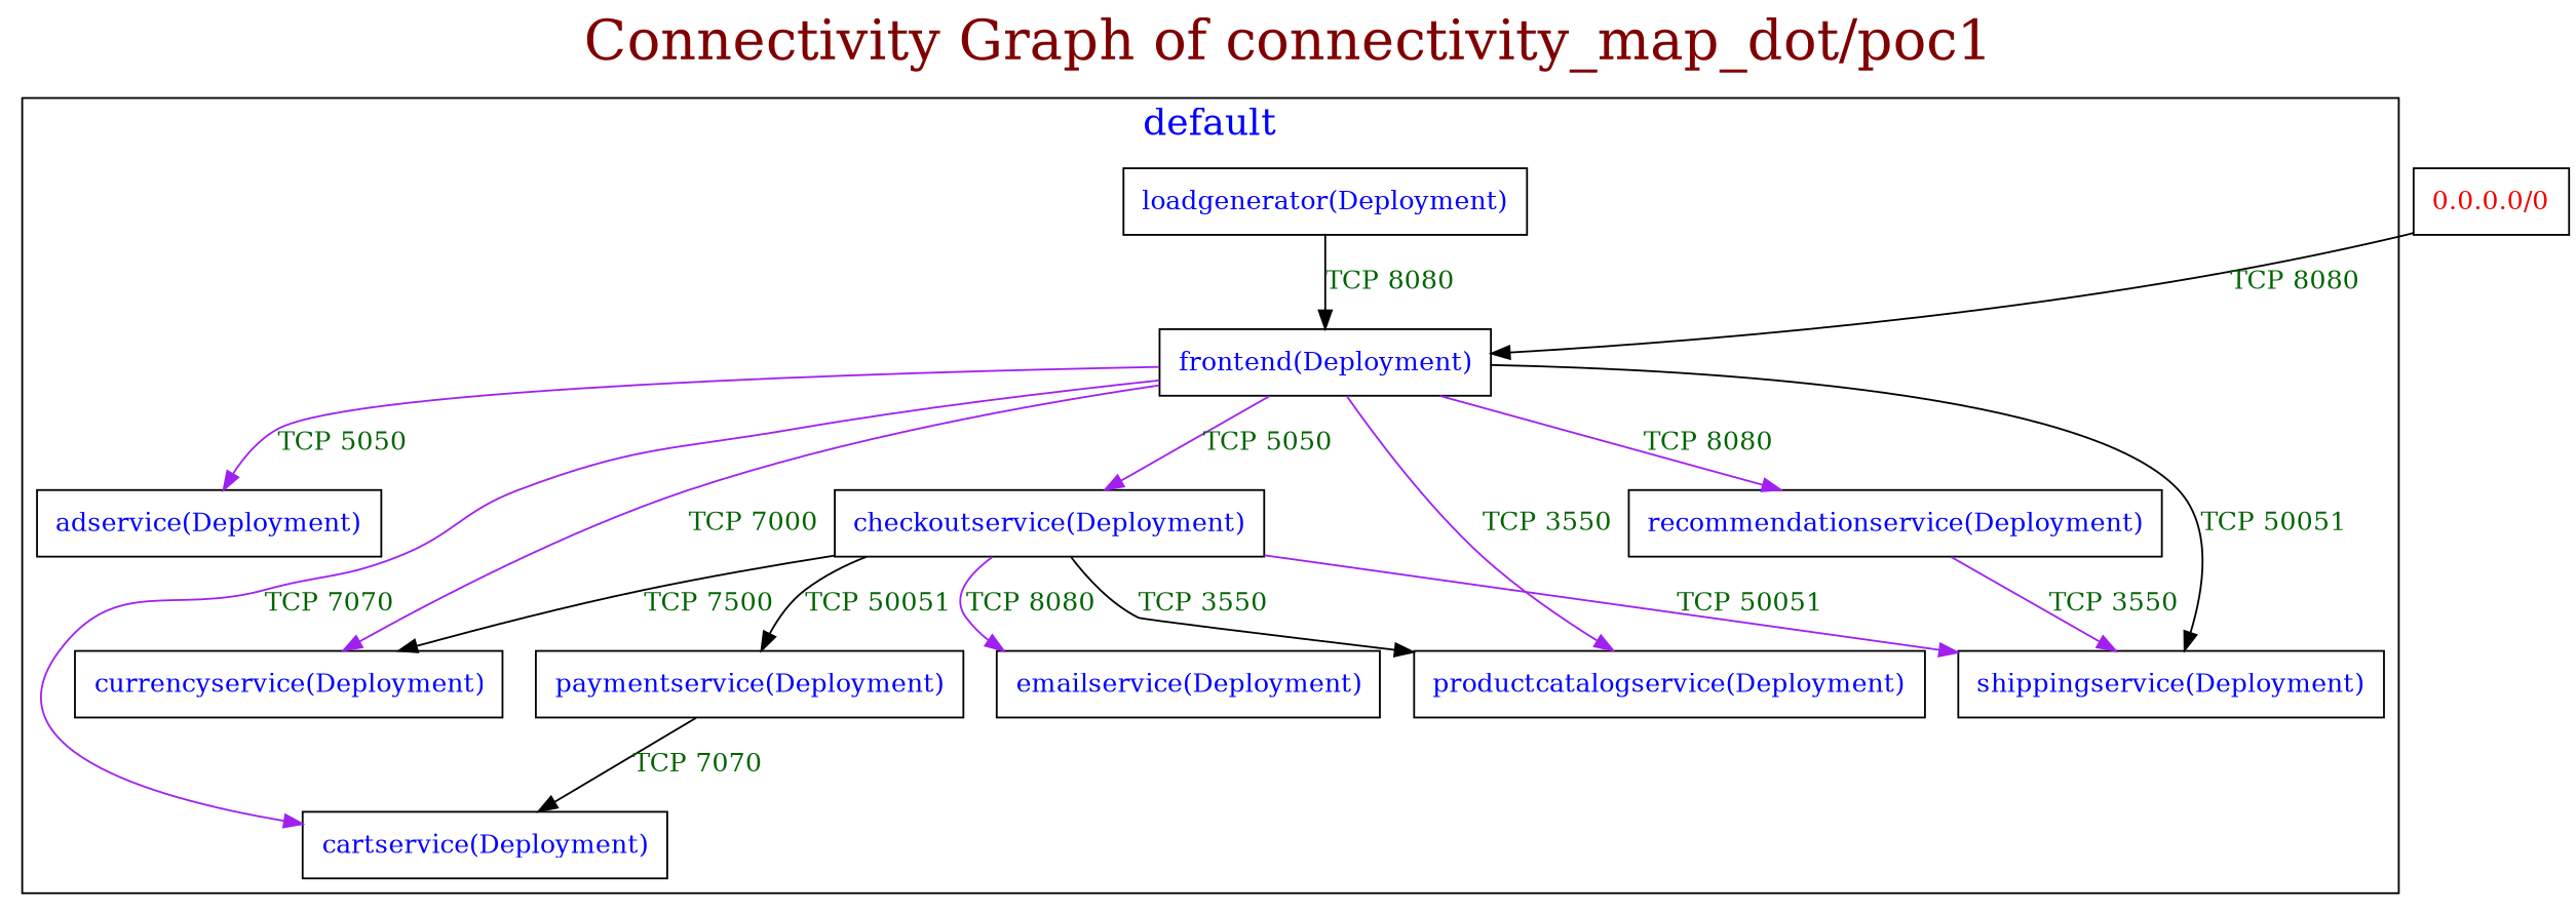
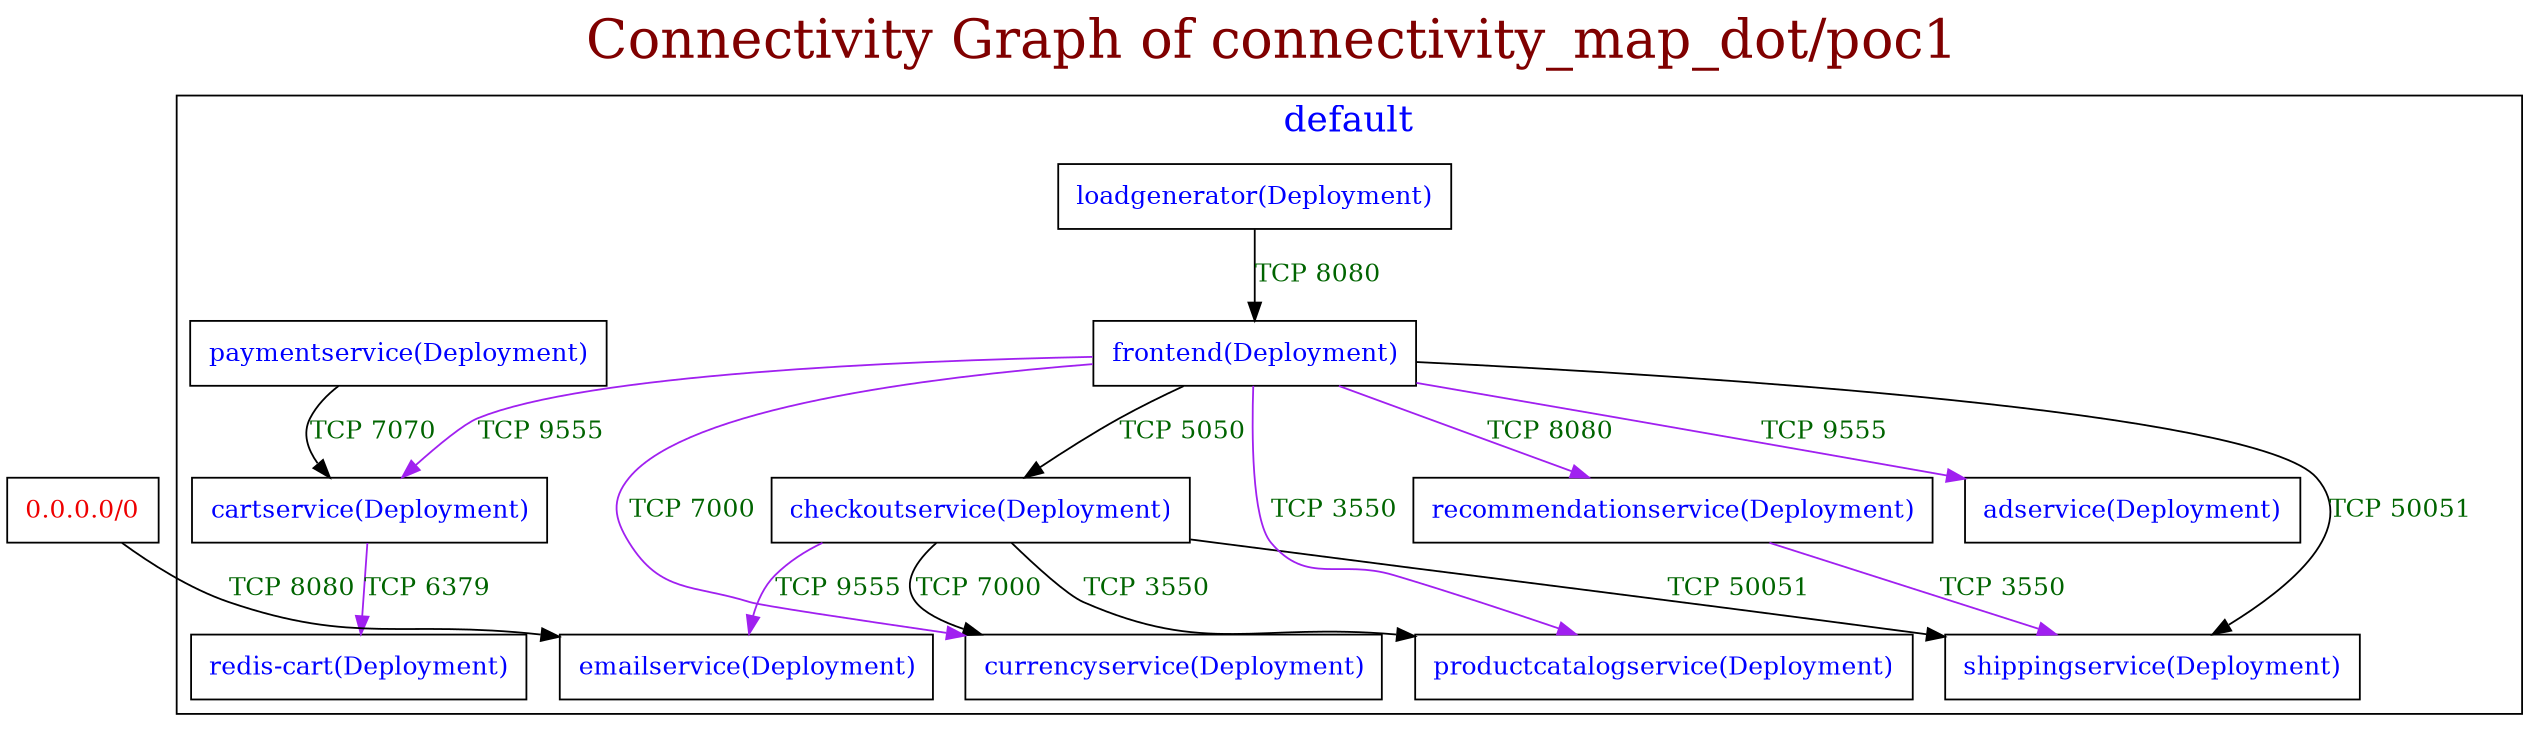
  digraph {
    fontcolor=webmaroon
    fontsize=30
    label="Connectivity Graph of connectivity_map_dot/poc1"
    labelloc=t
    node [fontcolor=blue shape=box]
    edge [arrowhead=normal arrowtail=none color=purple dir=both fontcolor=darkgreen]
    n1 [label=<<table border="0" cellspacing="0"><tr><td>adservice(Deployment)</td></tr></table>>]
    n2 [label=<<table border="0" cellspacing="0"><tr><td>cartservice(Deployment)</td></tr></table>>]
    n3 [label=<<table border="0" cellspacing="0"><tr><td>checkoutservice(Deployment)</td></tr></table>>]
    n4 [label=<<table border="0" cellspacing="0"><tr><td>currencyservice(Deployment)</td></tr></table>>]
    n5 [label=<<table border="0" cellspacing="0"><tr><td>emailservice(Deployment)</td></tr></table>>]
    n6 [label=<<table border="0" cellspacing="0"><tr><td>frontend(Deployment)</td></tr></table>>]
    n7 [label=<<table border="0" cellspacing="0"><tr><td>loadgenerator(Deployment)</td></tr></table>>]
    n8 [label=<<table border="0" cellspacing="0"><tr><td>paymentservice(Deployment)</td></tr></table>>]
    n9 [label=<<table border="0" cellspacing="0"><tr><td>productcatalogservice(Deployment)</td></tr></table>>]
    n10 [label=<<table border="0" cellspacing="0"><tr><td>recommendationservice(Deployment)</td></tr></table>>]
+   n11 [label=<<table border="0" cellspacing="0"><tr><td>redis-cart(Deployment)</td></tr></table>>]
    n12 [label=<<table border="0" cellspacing="0"><tr><td>shippingservice(Deployment)</td></tr></table>>]
    n13 [fontcolor=red2 label=<<table border="0" cellspacing="0"><tr><td>0.0.0.0/0</td></tr></table>>]
    subgraph cluster_1 {
      fontcolor=blue
      fontsize=20
      label=default
      n1
      n2
      n3
      n4
      n5
      n6
      n7
      n8
      n9
      n10
+     n11
      n12
    }
-   n3 -> n4 [color=black label="TCP 7500"]
-   n3 -> n5 [label="TCP 8080"]
-   n3 -> n8 [color=black label="TCP 50051"]
+   n2 -> n11 [label="TCP 6379"]
+   n3 -> n4 [color=black label="TCP 7000"]
+   n3 -> n5 [label="TCP 9555"]
    n3 -> n9 [color=black label="TCP 3550"]
-   n3 -> n12 [label="TCP 50051"]
-   n6 -> n1 [label="TCP 5050"]
-   n6 -> n2 [label="TCP 7070"]
-   n6 -> n3 [label="TCP 5050"]
+   n3 -> n12 [color=black label="TCP 50051"]
+   n6 -> n1 [label="TCP 9555"]
+   n6 -> n2 [label="TCP 9555"]
+   n6 -> n3 [color=black label="TCP 5050"]
    n6 -> n4 [label="TCP 7000"]
    n6 -> n9 [label="TCP 3550"]
    n6 -> n10 [label="TCP 8080"]
    n6 -> n12 [color=black label="TCP 50051"]
    n7 -> n6 [color=black label="TCP 8080"]
    n8 -> n2 [color=black label="TCP 7070"]
    n10 -> n12 [label="TCP 3550"]
-   n13 -> n6 [color=black label="TCP 8080"]
+   n13 -> n5 [color=black label="TCP 8080"]
  }
